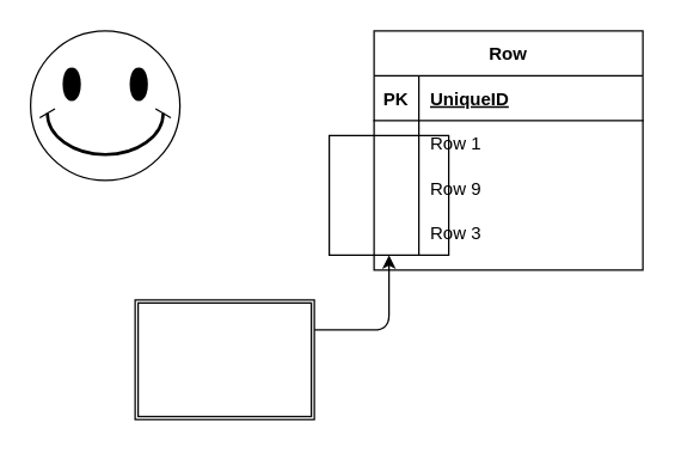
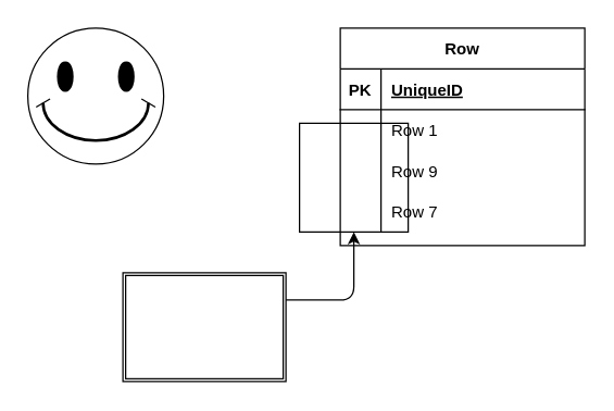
  <mxCell id="0" />
  <mxCell id="1" parent="0" />
  <mxCell id="2" value="" style="whiteSpace=wrap;html=1;aspect=fixed;" vertex="1" parent="1"><mxGeometry x="220" y="90" width="80" height="80" as="geometry" /></mxCell>
  <mxCell id="3" value="" style="shape=ext;double=1;rounded=0;whiteSpace=wrap;html=1;" vertex="1" parent="1"><mxGeometry x="90" y="200" width="120" height="80" as="geometry" /></mxCell>
  <mxCell id="4" value="" style="edgeStyle=segmentEdgeStyle;endArrow=classic;html=1;" edge="1" parent="1"><mxGeometry width="50" height="50" relative="1" as="geometry"><mxPoint x="210" y="220" as="sourcePoint" /><mxPoint x="260" y="170" as="targetPoint" /></mxGeometry></mxCell>
  <mxCell id="5" value="" style="verticalLabelPosition=bottom;verticalAlign=top;html=1;shape=mxgraph.basic.smiley" vertex="1" parent="1"><mxGeometry x="20" y="20" width="100" height="100" as="geometry" /></mxCell>
  <mxCell id="6" value="Row" style="shape=table;startSize=30;container=1;collapsible=1;childLayout=tableLayout;fixedRows=1;rowLines=0;fontStyle=1;align=center;resizeLast=1;" vertex="1" parent="1"><mxGeometry x="250" y="20" width="180" height="160" as="geometry" /></mxCell>
  <mxCell id="7" value="" style="shape=partialRectangle;collapsible=0;dropTarget=0;pointerEvents=0;fillColor=none;top=0;left=0;bottom=1;right=0;points=[[0,0.5],[1,0.5]];portConstraint=eastwest;" vertex="1" parent="6"><mxGeometry y="30" width="180" height="30" as="geometry" /></mxCell>
  <mxCell id="8" value="PK" style="shape=partialRectangle;connectable=0;fillColor=none;top=0;left=0;bottom=0;right=0;fontStyle=1;overflow=hidden;" vertex="1" parent="7"><mxGeometry width="30" height="30" as="geometry" /></mxCell>
  <mxCell id="9" value="UniqueID" style="shape=partialRectangle;connectable=0;fillColor=none;top=0;left=0;bottom=0;right=0;align=left;spacingLeft=6;fontStyle=5;overflow=hidden;" vertex="1" parent="7"><mxGeometry x="30" width="150" height="30" as="geometry" /></mxCell>
  <mxCell id="10" value="" style="shape=partialRectangle;collapsible=0;dropTarget=0;pointerEvents=0;fillColor=none;top=0;left=0;bottom=0;right=0;points=[[0,0.5],[1,0.5]];portConstraint=eastwest;" vertex="1" parent="6"><mxGeometry y="60" width="180" height="30" as="geometry" /></mxCell>
  <mxCell id="11" value="" style="shape=partialRectangle;connectable=0;fillColor=none;top=0;left=0;bottom=0;right=0;editable=1;overflow=hidden;" vertex="1" parent="10"><mxGeometry width="30" height="30" as="geometry" /></mxCell>
  <mxCell id="12" value="Row 1" style="shape=partialRectangle;connectable=0;fillColor=none;top=0;left=0;bottom=0;right=0;align=left;spacingLeft=6;overflow=hidden;" vertex="1" parent="10"><mxGeometry x="30" width="150" height="30" as="geometry" /></mxCell>
  <mxCell id="13" value="" style="shape=partialRectangle;collapsible=0;dropTarget=0;pointerEvents=0;fillColor=none;top=0;left=0;bottom=0;right=0;points=[[0,0.5],[1,0.5]];portConstraint=eastwest;" vertex="1" parent="6"><mxGeometry y="90" width="180" height="30" as="geometry" /></mxCell>
  <mxCell id="14" value="" style="shape=partialRectangle;connectable=0;fillColor=none;top=0;left=0;bottom=0;right=0;editable=1;overflow=hidden;" vertex="1" parent="13"><mxGeometry width="30" height="30" as="geometry" /></mxCell>
  <mxCell id="15" value="Row 9" style="shape=partialRectangle;connectable=0;fillColor=none;top=0;left=0;bottom=0;right=0;align=left;spacingLeft=6;overflow=hidden;" vertex="1" parent="13"><mxGeometry x="30" width="150" height="30" as="geometry" /></mxCell>
  <mxCell id="16" value="" style="shape=partialRectangle;collapsible=0;dropTarget=0;pointerEvents=0;fillColor=none;top=0;left=0;bottom=0;right=0;points=[[0,0.5],[1,0.5]];portConstraint=eastwest;" vertex="1" parent="6"><mxGeometry y="120" width="180" height="30" as="geometry" /></mxCell>
  <mxCell id="17" value="" style="shape=partialRectangle;connectable=0;fillColor=none;top=0;left=0;bottom=0;right=0;editable=1;overflow=hidden;" vertex="1" parent="16"><mxGeometry width="30" height="30" as="geometry" /></mxCell>
- <mxCell id="18" value="Row 3" style="shape=partialRectangle;connectable=0;fillColor=none;top=0;left=0;bottom=0;right=0;align=left;spacingLeft=6;overflow=hidden;" vertex="1" parent="16"><mxGeometry x="30" width="150" height="30" as="geometry" /></mxCell>
+ <mxCell id="18" value="Row 7" style="shape=partialRectangle;connectable=0;fillColor=none;top=0;left=0;bottom=0;right=0;align=left;spacingLeft=6;overflow=hidden;" vertex="1" parent="16"><mxGeometry x="30" width="150" height="30" as="geometry" /></mxCell>
